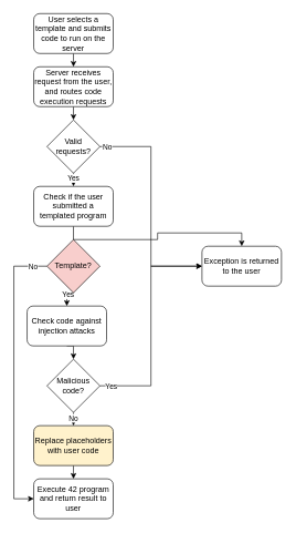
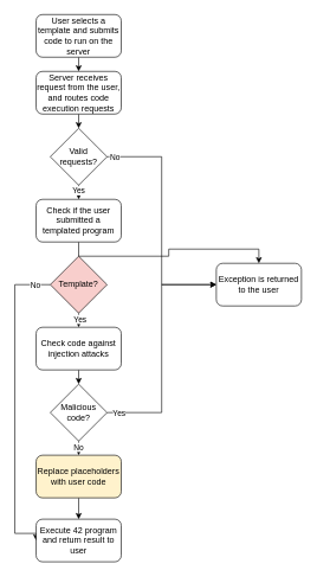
  <mxCell id="0" />
  <mxCell id="1" parent="0" />
  <mxCell id="2" style="edgeStyle=orthogonalEdgeStyle;rounded=0;orthogonalLoop=1;jettySize=auto;html=1;exitX=0.5;exitY=1;exitDx=0;exitDy=0;entryX=0.5;entryY=0;entryDx=0;entryDy=0;" edge="1" parent="1" source="3" target="6"><mxGeometry relative="1" as="geometry" /></mxCell>
  <mxCell id="3" value="User selects a template and submits code to run on the server" style="rounded=1;whiteSpace=wrap;html=1;fontSize=12;glass=0;strokeWidth=1;shadow=0;" parent="1" vertex="1"><mxGeometry x="50" y="20" width="120" height="60" as="geometry" /></mxCell>
  <mxCell id="4" value="Exception is returned to the user" style="rounded=1;whiteSpace=wrap;html=1;" vertex="1" parent="1"><mxGeometry x="304" y="370" width="120" height="60" as="geometry" /></mxCell>
  <mxCell id="5" style="edgeStyle=orthogonalEdgeStyle;rounded=0;orthogonalLoop=1;jettySize=auto;html=1;exitX=0.5;exitY=1;exitDx=0;exitDy=0;entryX=0.5;entryY=0;entryDx=0;entryDy=0;" edge="1" parent="1" source="6" target="11"><mxGeometry relative="1" as="geometry" /></mxCell>
  <mxCell id="6" value="Server receives request from the user, and routes code execution requests" style="rounded=1;whiteSpace=wrap;html=1;" vertex="1" parent="1"><mxGeometry x="50" y="100" width="120" height="60" as="geometry" /></mxCell>
  <mxCell id="7" style="edgeStyle=orthogonalEdgeStyle;rounded=0;orthogonalLoop=1;jettySize=auto;html=1;exitX=1;exitY=0.5;exitDx=0;exitDy=0;entryX=0;entryY=0.5;entryDx=0;entryDy=0;" edge="1" parent="1" source="11" target="4"><mxGeometry relative="1" as="geometry" /></mxCell>
  <mxCell id="8" value="No" style="edgeLabel;html=1;align=center;verticalAlign=middle;resizable=0;points=[];" vertex="1" connectable="0" parent="7"><mxGeometry x="-0.072" y="-1" relative="1" as="geometry"><mxPoint x="-66" y="-78" as="offset" /></mxGeometry></mxCell>
  <mxCell id="9" style="edgeStyle=orthogonalEdgeStyle;rounded=0;orthogonalLoop=1;jettySize=auto;html=1;exitX=0.5;exitY=1;exitDx=0;exitDy=0;entryX=0.5;entryY=0;entryDx=0;entryDy=0;" edge="1" parent="1" source="11" target="23"><mxGeometry relative="1" as="geometry" /></mxCell>
  <mxCell id="10" value="Yes" style="edgeLabel;html=1;align=center;verticalAlign=middle;resizable=0;points=[];" vertex="1" connectable="0" parent="9"><mxGeometry x="-0.267" y="2" relative="1" as="geometry"><mxPoint x="-3" as="offset" /></mxGeometry></mxCell>
  <mxCell id="11" value="Valid requests?" style="rhombus;whiteSpace=wrap;html=1;" vertex="1" parent="1"><mxGeometry x="70" y="180" width="80" height="80" as="geometry" /></mxCell>
  <mxCell id="12" style="edgeStyle=orthogonalEdgeStyle;rounded=0;orthogonalLoop=1;jettySize=auto;html=1;exitX=0.5;exitY=1;exitDx=0;exitDy=0;entryX=0.5;entryY=0;entryDx=0;entryDy=0;" edge="1" parent="1" source="16" target="18"><mxGeometry relative="1" as="geometry" /></mxCell>
  <mxCell id="13" value="Yes" style="edgeLabel;html=1;align=center;verticalAlign=middle;resizable=0;points=[];" vertex="1" connectable="0" parent="12"><mxGeometry x="-0.2" y="1" relative="1" as="geometry"><mxPoint as="offset" /></mxGeometry></mxCell>
  <mxCell id="14" style="edgeStyle=orthogonalEdgeStyle;rounded=0;orthogonalLoop=1;jettySize=auto;html=1;exitX=0;exitY=0.5;exitDx=0;exitDy=0;entryX=0;entryY=0.5;entryDx=0;entryDy=0;" edge="1" parent="1" source="16" target="21"><mxGeometry relative="1" as="geometry"><Array as="points"><mxPoint x="20" y="400" /><mxPoint x="20" y="750" /></Array></mxGeometry></mxCell>
  <mxCell id="15" value="No" style="edgeLabel;html=1;align=center;verticalAlign=middle;resizable=0;points=[];" vertex="1" connectable="0" parent="14"><mxGeometry x="-0.898" y="1" relative="1" as="geometry"><mxPoint y="-1" as="offset" /></mxGeometry></mxCell>
  <mxCell id="16" value="Template?" style="rhombus;whiteSpace=wrap;html=1;fillColor=#f8cecc;" vertex="1" parent="1"><mxGeometry x="70" y="360" width="80" height="80" as="geometry" /></mxCell>
  <mxCell id="17" style="edgeStyle=orthogonalEdgeStyle;rounded=0;orthogonalLoop=1;jettySize=auto;html=1;exitX=0.5;exitY=1;exitDx=0;exitDy=0;entryX=0.5;entryY=0;entryDx=0;entryDy=0;" edge="1" parent="1" source="18" target="28"><mxGeometry relative="1" as="geometry" /></mxCell>
- <mxCell id="18" value="Check code against injection attacks" style="rounded=1;whiteSpace=wrap;html=1;" vertex="1" parent="1"><mxGeometry x="40" y="460" width="120" height="60" as="geometry" /></mxCell>
+ <mxCell id="18" value="Check code against injection attacks" style="rounded=1;whiteSpace=wrap;html=1;" vertex="1" parent="1"><mxGeometry x="50" y="460" width="120" height="60" as="geometry" /></mxCell>
  <mxCell id="19" style="edgeStyle=orthogonalEdgeStyle;rounded=0;orthogonalLoop=1;jettySize=auto;html=1;exitX=0.5;exitY=1;exitDx=0;exitDy=0;entryX=0.5;entryY=0;entryDx=0;entryDy=0;" edge="1" parent="1" source="20" target="21"><mxGeometry relative="1" as="geometry" /></mxCell>
  <mxCell id="20" value="Replace placeholders with user code" style="rounded=1;whiteSpace=wrap;html=1;fillColor=#fff2cc;" vertex="1" parent="1"><mxGeometry x="50" y="640" width="120" height="60" as="geometry" /></mxCell>
- <mxCell id="21" value="Execute 42 program and return result to user" style="rounded=1;whiteSpace=wrap;html=1;" vertex="1" parent="1"><mxGeometry x="50" y="720" width="120" height="60" as="geometry" /></mxCell>
+ <mxCell id="21" value="Execute 42 program and return result to user" style="rounded=1;whiteSpace=wrap;html=1;" vertex="1" parent="1"><mxGeometry x="50" y="730" width="120" height="60" as="geometry" /></mxCell>
  <mxCell id="22" style="edgeStyle=orthogonalEdgeStyle;rounded=0;orthogonalLoop=1;jettySize=auto;html=1;exitX=0.5;exitY=1;exitDx=0;exitDy=0;" edge="1" parent="1" source="23" target="4"><mxGeometry relative="1" as="geometry" /></mxCell>
  <mxCell id="23" value="Check if the user submitted a templated program" style="rounded=1;whiteSpace=wrap;html=1;" vertex="1" parent="1"><mxGeometry x="50" y="280" width="120" height="60" as="geometry" /></mxCell>
  <mxCell id="24" style="edgeStyle=orthogonalEdgeStyle;rounded=0;orthogonalLoop=1;jettySize=auto;html=1;exitX=1;exitY=0.5;exitDx=0;exitDy=0;entryX=0;entryY=0.5;entryDx=0;entryDy=0;" edge="1" parent="1" source="28" target="4"><mxGeometry relative="1" as="geometry" /></mxCell>
  <mxCell id="25" value="Yes" style="edgeLabel;html=1;align=center;verticalAlign=middle;resizable=0;points=[];" vertex="1" connectable="0" parent="24"><mxGeometry x="-0.905" y="-2" relative="1" as="geometry"><mxPoint y="-2" as="offset" /></mxGeometry></mxCell>
  <mxCell id="26" style="edgeStyle=orthogonalEdgeStyle;rounded=0;orthogonalLoop=1;jettySize=auto;html=1;exitX=0.5;exitY=1;exitDx=0;exitDy=0;entryX=0.5;entryY=0;entryDx=0;entryDy=0;" edge="1" parent="1" source="28" target="20"><mxGeometry relative="1" as="geometry" /></mxCell>
  <mxCell id="27" value="No" style="edgeLabel;html=1;align=center;verticalAlign=middle;resizable=0;points=[];" vertex="1" connectable="0" parent="26"><mxGeometry x="-0.2" y="-1" relative="1" as="geometry"><mxPoint as="offset" /></mxGeometry></mxCell>
  <mxCell id="28" value="Malicious code?" style="rhombus;whiteSpace=wrap;html=1;" vertex="1" parent="1"><mxGeometry x="70" y="540" width="80" height="80" as="geometry" /></mxCell>
